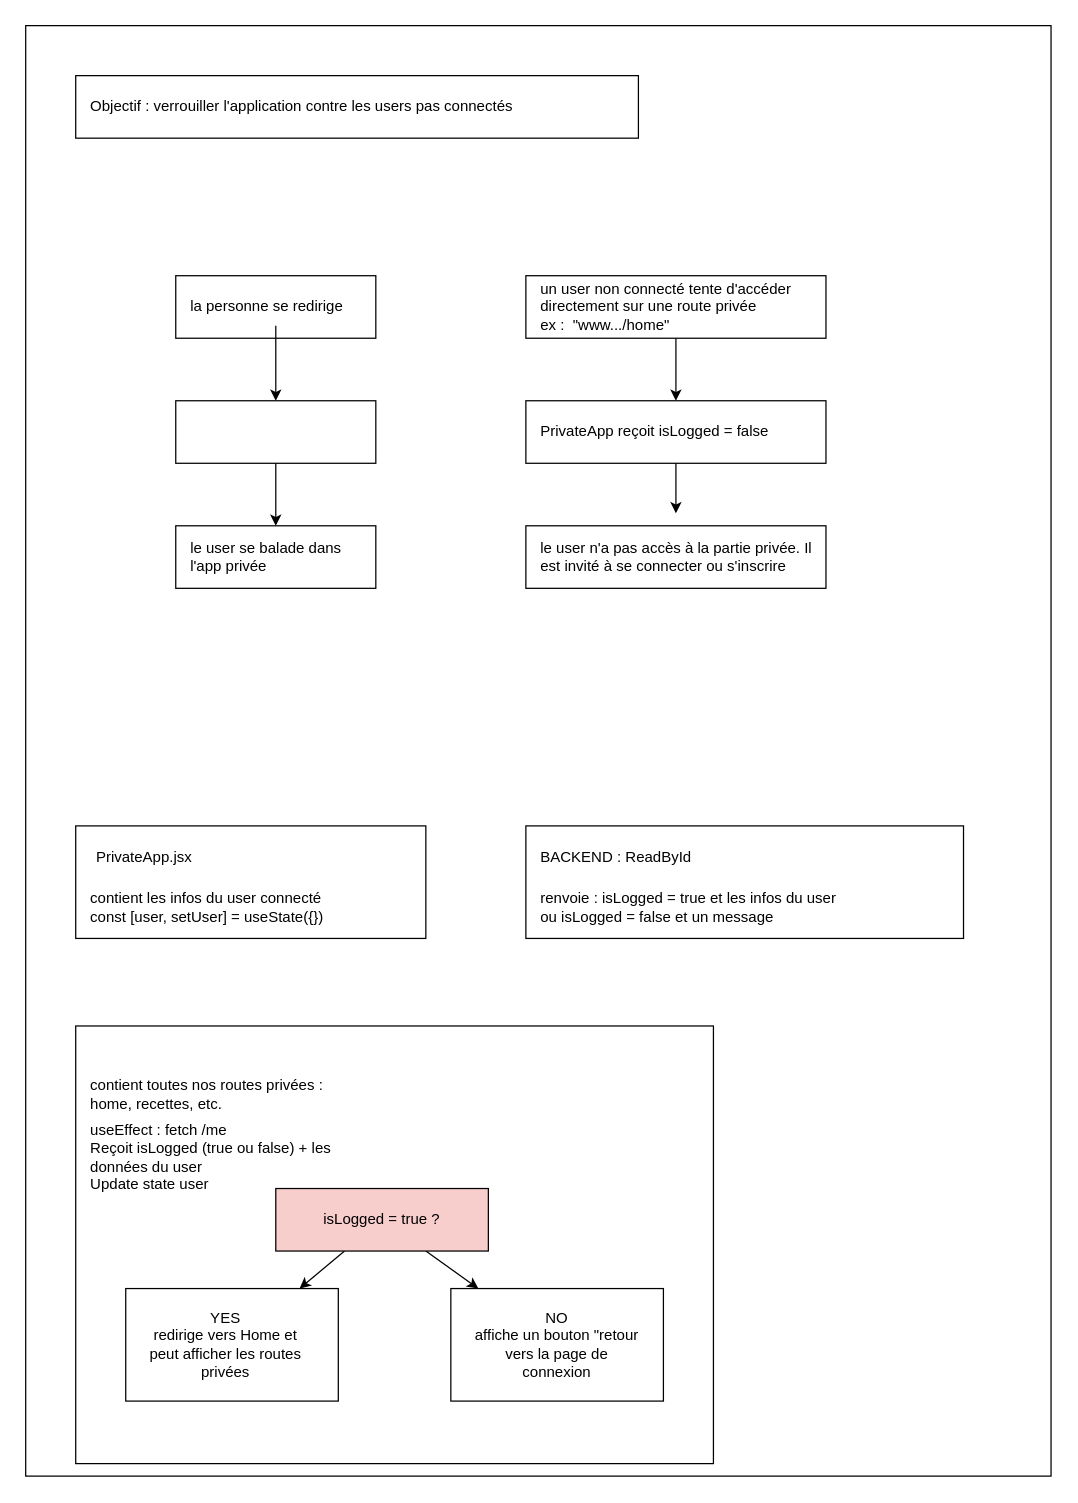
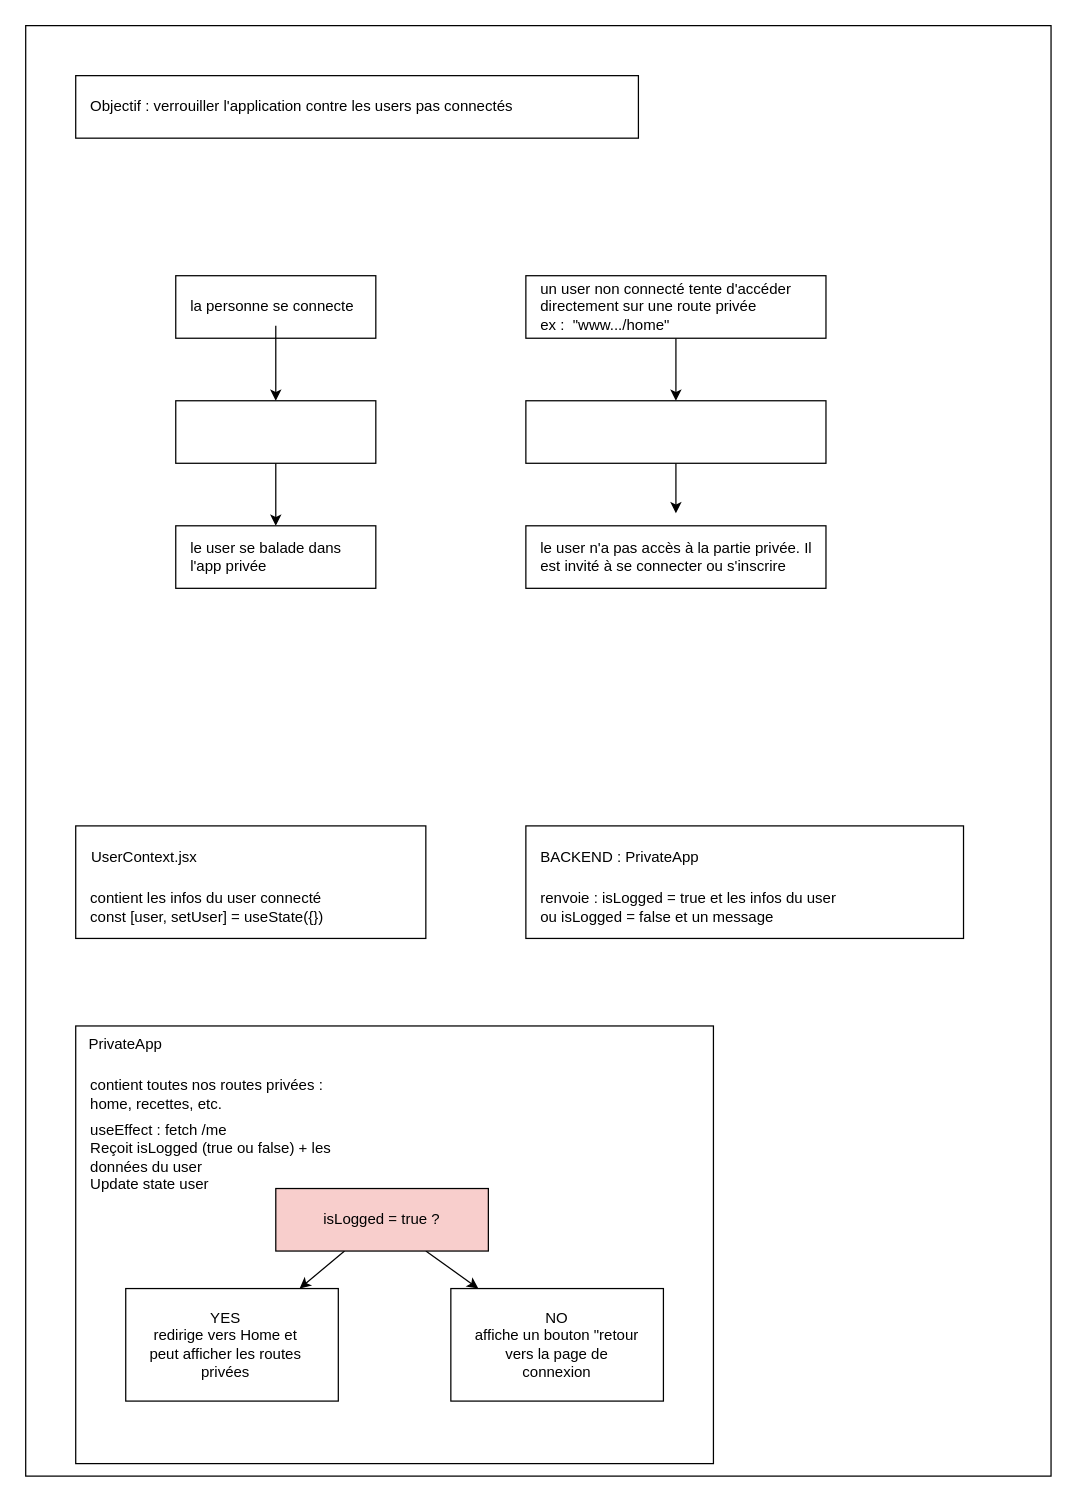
  <mxCell id="0" />
  <mxCell id="1" parent="0" />
  <mxCell id="2" value="" style="rounded=0;whiteSpace=wrap;html=1;" vertex="1" parent="1"><mxGeometry width="820" height="1160" as="geometry" x="20" y="20" /></mxCell>
  <mxCell id="3" value="" style="group" parent="1" vertex="1" connectable="0"><mxGeometry x="60" y="820" width="510" height="350" as="geometry" /></mxCell>
  <mxCell id="4" value="" style="rounded=0;whiteSpace=wrap;html=1;" parent="3" vertex="1"><mxGeometry width="510" height="350" as="geometry" /></mxCell>
+ <mxCell id="5" value="PrivateApp" style="text;html=1;strokeColor=none;fillColor=none;align=center;verticalAlign=middle;whiteSpace=wrap;rounded=0;" parent="3" vertex="1"><mxGeometry x="10" width="60" height="30" as="geometry" /></mxCell>
  <mxCell id="6" value="contient toutes nos routes privées :&amp;nbsp;&lt;br&gt;home, recettes, etc." style="text;html=1;strokeColor=none;fillColor=none;align=left;verticalAlign=middle;whiteSpace=wrap;rounded=0;" parent="3" vertex="1"><mxGeometry x="10" y="30" width="230" height="50" as="geometry" /></mxCell>
  <mxCell id="7" value="" style="rounded=0;whiteSpace=wrap;html=1;" parent="3" vertex="1"><mxGeometry x="40" y="210" width="170" height="90" as="geometry" /></mxCell>
  <mxCell id="8" value="" style="rounded=0;whiteSpace=wrap;html=1;" parent="3" vertex="1"><mxGeometry x="300" y="210" width="170" height="90" as="geometry" /></mxCell>
  <mxCell id="9" style="edgeStyle=none;html=1;" parent="3" source="11" target="7" edge="1"><mxGeometry relative="1" as="geometry" /></mxCell>
  <mxCell id="10" style="edgeStyle=none;html=1;" parent="3" source="11" target="8" edge="1"><mxGeometry relative="1" as="geometry" /></mxCell>
  <mxCell id="11" value="isLogged = true ?" style="rounded=0;whiteSpace=wrap;html=1;fillColor=#f8cecc;" parent="3" vertex="1"><mxGeometry x="160" y="130" width="170" height="50" as="geometry" /></mxCell>
  <mxCell id="12" value="YES&lt;br&gt;redirige vers Home et peut afficher les routes privées" style="text;html=1;strokeColor=none;fillColor=none;align=center;verticalAlign=middle;whiteSpace=wrap;rounded=0;" parent="3" vertex="1"><mxGeometry x="50" y="220" width="140" height="70" as="geometry" /></mxCell>
  <mxCell id="13" value="NO&lt;br&gt;affiche un bouton &quot;retour vers la page de connexion" style="text;html=1;strokeColor=none;fillColor=none;align=center;verticalAlign=middle;whiteSpace=wrap;rounded=0;" parent="3" vertex="1"><mxGeometry x="315" y="220" width="140" height="70" as="geometry" /></mxCell>
  <mxCell id="14" value="useEffect : fetch /me&lt;br&gt;Reçoit isLogged (true ou false) + les données du user&lt;br&gt;Update state user" style="text;html=1;strokeColor=none;fillColor=none;align=left;verticalAlign=middle;whiteSpace=wrap;rounded=0;" parent="3" vertex="1"><mxGeometry x="10" y="80" width="230" height="50" as="geometry" /></mxCell>
  <mxCell id="15" value="" style="rounded=0;whiteSpace=wrap;html=1;" parent="1" vertex="1"><mxGeometry x="60" y="660" width="280" height="90" as="geometry" /></mxCell>
- <mxCell id="16" value="PrivateApp.jsx" style="text;html=1;strokeColor=none;fillColor=none;align=center;verticalAlign=middle;whiteSpace=wrap;rounded=0;" parent="1" vertex="1"><mxGeometry x="70" y="670" width="90" height="30" as="geometry" /></mxCell>
+ <mxCell id="16" value="UserContext.jsx" style="text;html=1;strokeColor=none;fillColor=none;align=center;verticalAlign=middle;whiteSpace=wrap;rounded=0;" parent="1" vertex="1"><mxGeometry x="70" y="670" width="90" height="30" as="geometry" /></mxCell>
  <mxCell id="17" value="contient les infos du user connecté&lt;br&gt;const [user, setUser] = useState({})" style="text;html=1;strokeColor=none;fillColor=none;align=left;verticalAlign=middle;whiteSpace=wrap;rounded=0;" parent="1" vertex="1"><mxGeometry x="70" y="710" width="230" height="30" as="geometry" /></mxCell>
  <mxCell id="18" value="" style="rounded=0;whiteSpace=wrap;html=1;" parent="1" vertex="1"><mxGeometry x="420" y="660" width="350" height="90" as="geometry" /></mxCell>
- <mxCell id="19" value="BACKEND : ReadById" style="text;html=1;strokeColor=none;fillColor=none;align=left;verticalAlign=middle;whiteSpace=wrap;rounded=0;" parent="1" vertex="1"><mxGeometry x="430" y="670" width="160" height="30" as="geometry" /></mxCell>
+ <mxCell id="19" value="BACKEND : PrivateApp" style="text;html=1;strokeColor=none;fillColor=none;align=left;verticalAlign=middle;whiteSpace=wrap;rounded=0;" parent="1" vertex="1"><mxGeometry x="430" y="670" width="160" height="30" as="geometry" /></mxCell>
  <mxCell id="20" value="renvoie : isLogged = true et les infos du user&lt;br&gt;ou isLogged = false et un message" style="text;html=1;strokeColor=none;fillColor=none;align=left;verticalAlign=middle;whiteSpace=wrap;rounded=0;" parent="1" vertex="1"><mxGeometry x="430" y="710" width="290" height="30" as="geometry" /></mxCell>
  <mxCell id="21" value="" style="rounded=0;whiteSpace=wrap;html=1;" vertex="1" parent="1"><mxGeometry x="60" y="60" width="450" height="50" as="geometry" /></mxCell>
  <mxCell id="22" value="Objectif : verrouiller l'application contre les users pas connectés" style="text;html=1;strokeColor=none;fillColor=none;align=left;verticalAlign=middle;whiteSpace=wrap;rounded=0;" vertex="1" parent="1"><mxGeometry x="70" y="70" width="400" height="30" as="geometry" /></mxCell>
  <mxCell id="23" value="" style="rounded=0;whiteSpace=wrap;html=1;" vertex="1" parent="1"><mxGeometry x="140" y="220" width="160" height="50" as="geometry" /></mxCell>
  <mxCell id="24" style="edgeStyle=none;html=1;entryX=0.5;entryY=0;entryDx=0;entryDy=0;" edge="1" parent="1" source="25" target="27"><mxGeometry relative="1" as="geometry" /></mxCell>
- <mxCell id="25" value="la personne se redirige" style="text;html=1;strokeColor=none;fillColor=none;align=left;verticalAlign=middle;whiteSpace=wrap;rounded=0;" vertex="1" parent="1"><mxGeometry x="150" y="230" width="140" height="30" as="geometry" /></mxCell>
+ <mxCell id="25" value="la personne se connecte" style="text;html=1;strokeColor=none;fillColor=none;align=left;verticalAlign=middle;whiteSpace=wrap;rounded=0;" vertex="1" parent="1"><mxGeometry x="150" y="230" width="140" height="30" as="geometry" /></mxCell>
  <mxCell id="26" style="edgeStyle=none;html=1;entryX=0.5;entryY=0;entryDx=0;entryDy=0;" edge="1" parent="1" source="27" target="28"><mxGeometry relative="1" as="geometry" /></mxCell>
  <mxCell id="27" value="" style="rounded=0;whiteSpace=wrap;html=1;" vertex="1" parent="1"><mxGeometry x="140" y="320" width="160" height="50" as="geometry" /></mxCell>
  <mxCell id="28" value="" style="rounded=0;whiteSpace=wrap;html=1;" vertex="1" parent="1"><mxGeometry x="140" y="420" width="160" height="50" as="geometry" /></mxCell>
  <mxCell id="29" value="le user se balade dans l'app privée" style="text;html=1;strokeColor=none;fillColor=none;align=left;verticalAlign=middle;whiteSpace=wrap;rounded=0;" vertex="1" parent="1"><mxGeometry x="150" y="430" width="140" height="30" as="geometry" /></mxCell>
  <mxCell id="30" style="edgeStyle=none;html=1;entryX=0.5;entryY=0;entryDx=0;entryDy=0;" edge="1" parent="1" source="31" target="34"><mxGeometry relative="1" as="geometry" /></mxCell>
  <mxCell id="31" value="" style="rounded=0;whiteSpace=wrap;html=1;" vertex="1" parent="1"><mxGeometry x="420" y="220" width="240" height="50" as="geometry" /></mxCell>
  <mxCell id="32" value="un user non connecté tente d'accéder directement sur une route privée&lt;br&gt;ex :&amp;nbsp; &quot;www.../home&quot;" style="text;html=1;strokeColor=none;fillColor=none;align=left;verticalAlign=middle;whiteSpace=wrap;rounded=0;" vertex="1" parent="1"><mxGeometry x="430" y="230" width="250" height="30" as="geometry" /></mxCell>
  <mxCell id="33" style="edgeStyle=none;html=1;" edge="1" parent="1" source="34"><mxGeometry relative="1" as="geometry"><mxPoint x="540" y="410" as="targetPoint" /></mxGeometry></mxCell>
  <mxCell id="34" value="" style="rounded=0;whiteSpace=wrap;html=1;" vertex="1" parent="1"><mxGeometry x="420" y="320" width="240" height="50" as="geometry" /></mxCell>
- <mxCell id="35" value="PrivateApp reçoit isLogged = false" style="text;html=1;strokeColor=none;fillColor=none;align=left;verticalAlign=middle;whiteSpace=wrap;rounded=0;" vertex="1" parent="1"><mxGeometry x="430" y="330" width="230" height="30" as="geometry" /></mxCell>
  <mxCell id="36" value="" style="rounded=0;whiteSpace=wrap;html=1;" vertex="1" parent="1"><mxGeometry x="420" y="420" width="240" height="50" as="geometry" /></mxCell>
  <mxCell id="37" value="le user n'a pas accès à la partie privée. Il est invité à se connecter ou s'inscrire" style="text;html=1;strokeColor=none;fillColor=none;align=left;verticalAlign=middle;whiteSpace=wrap;rounded=0;" vertex="1" parent="1"><mxGeometry x="430" y="430" width="230" height="30" as="geometry" /></mxCell>
